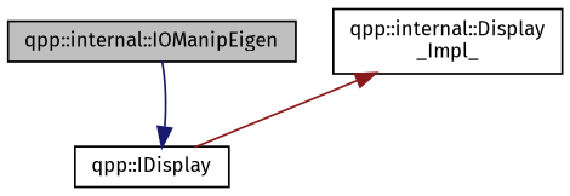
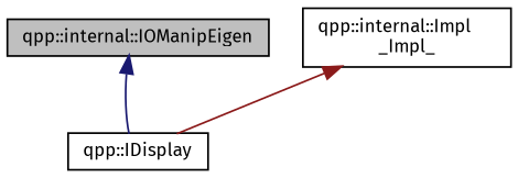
  digraph {
    fontname="Fira Sans"
    node [color=black fillcolor=white fontname="Fira Sans" fontsize=10 shape=record style=filled]
    edge [dir=back fontname="Fira Sans" fontsize=10 labelfontname=Helvetica labelfontsize=10 style=solid]
    n1 [fillcolor=grey75 fontcolor=black height=0.2 label="qpp::internal::IOManipEigen" width=0.4]
    n2 [height=0.2 label="qpp::IDisplay" width=0.4]
-   n3 [height=0.2 label="qpp::internal::Display\l_Impl_" width=0.4]
-   n2 -> n1 [color=midnightblue]
+   n3 [height=0.2 label="qpp::internal::Impl\l_Impl_" width=0.4]
+   n1 -> n2 [color=midnightblue]
    n3 -> n2 [color=firebrick4]
  }
